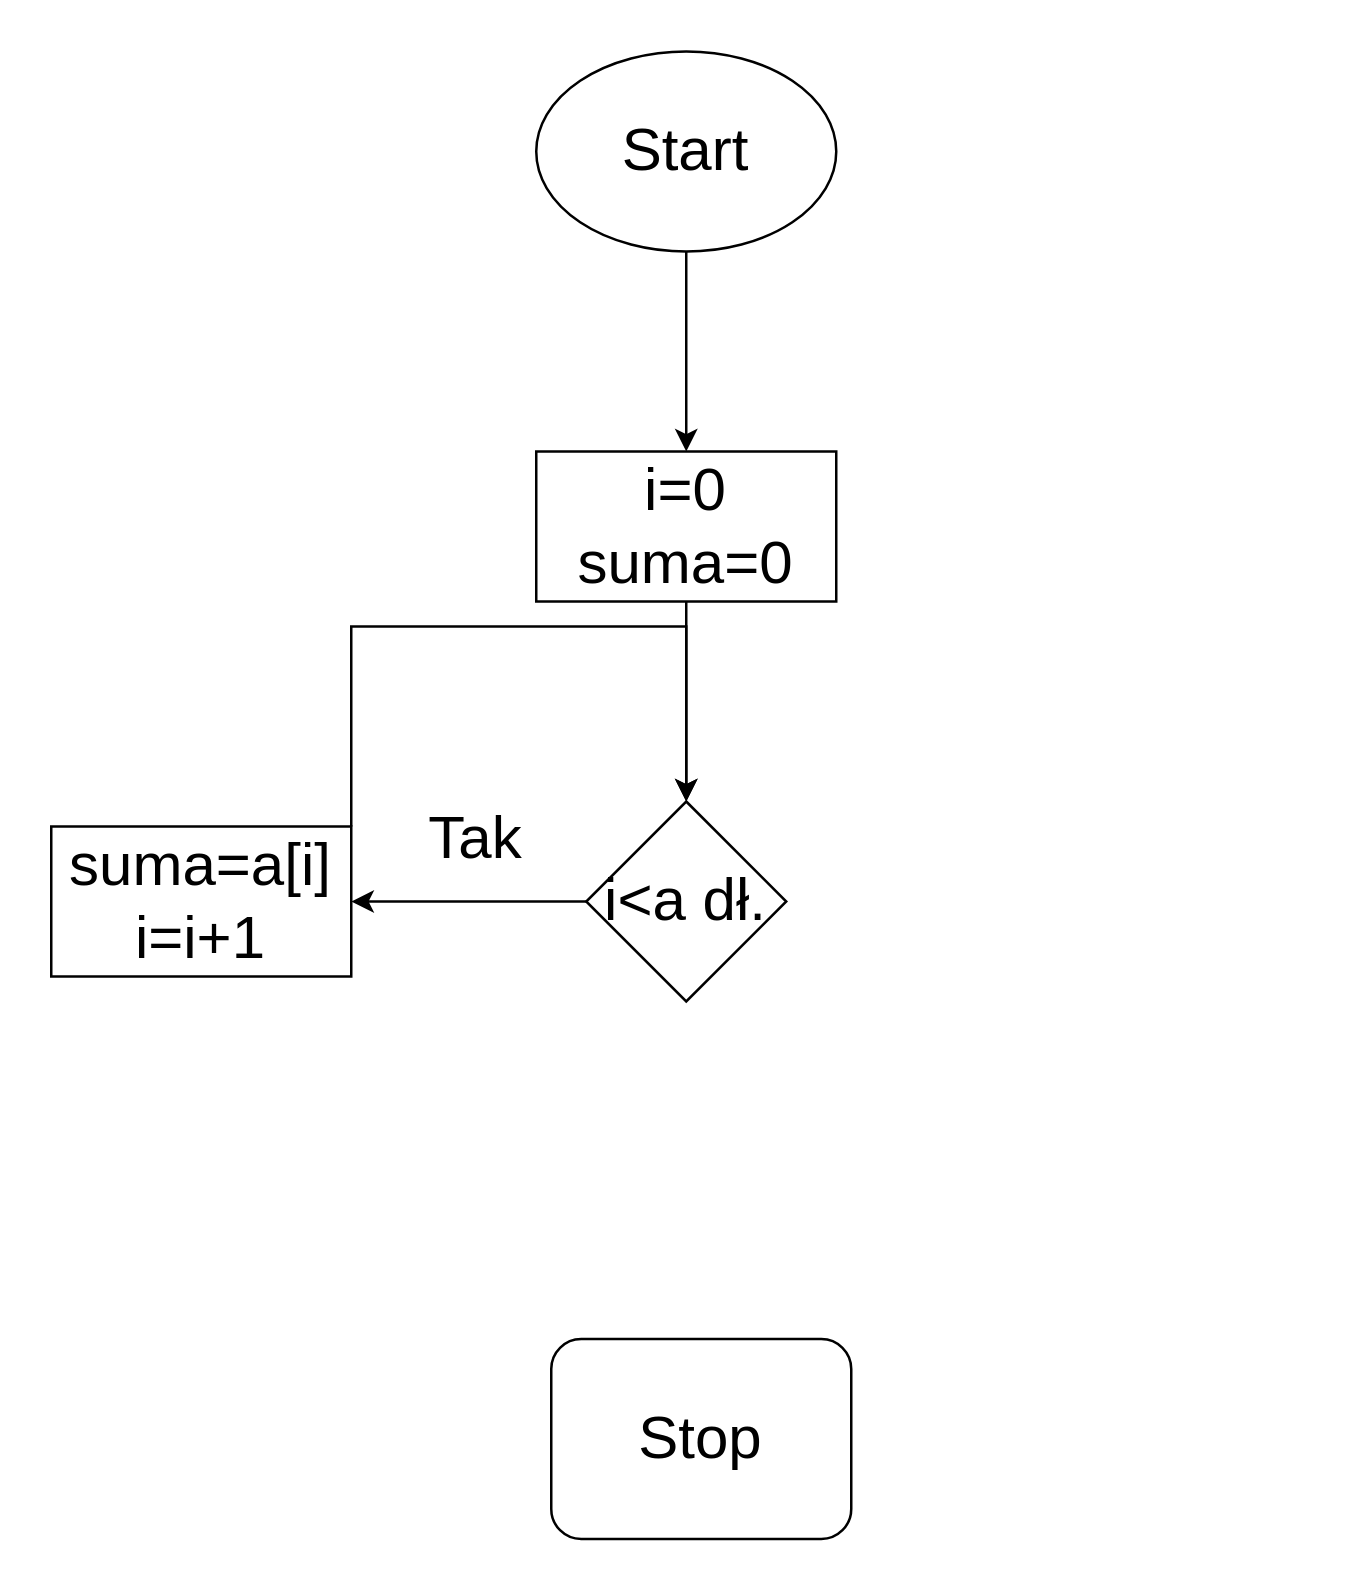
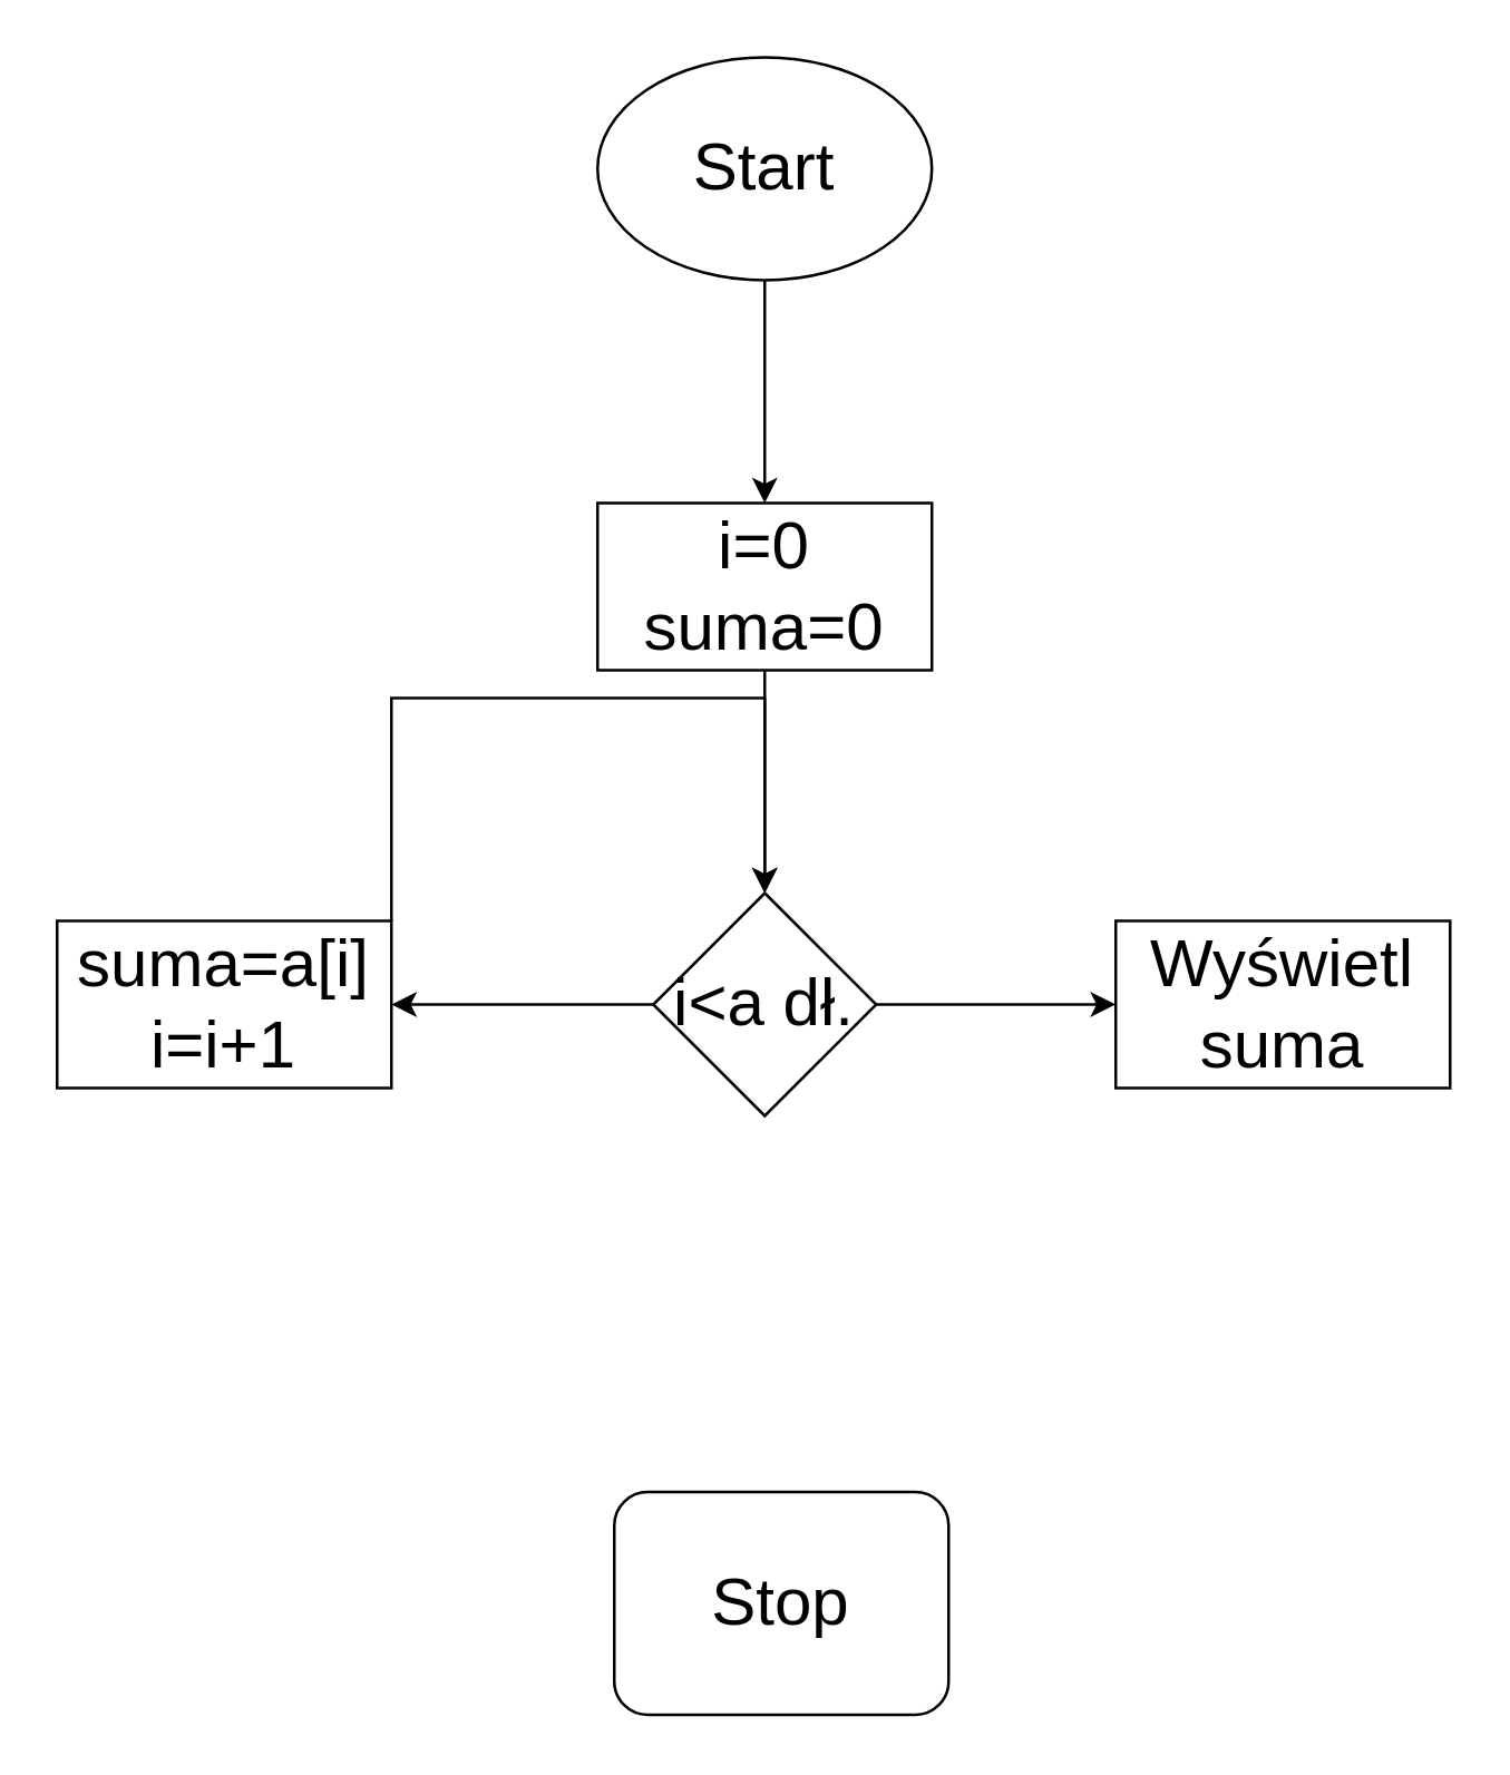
  <mxCell id="0" />
  <mxCell id="1" parent="0" />
  <mxCell id="2" value="Stop" style="whiteSpace=wrap;html=1;fontSize=24;rounded=1;" vertex="1" parent="1"><mxGeometry x="220" y="535" width="120" height="80" as="geometry" /></mxCell>
  <mxCell id="3" style="edgeStyle=orthogonalEdgeStyle;rounded=0;orthogonalLoop=1;jettySize=auto;html=1;entryX=0.5;entryY=0;entryDx=0;entryDy=0;fontSize=24;" edge="1" parent="1" source="4" target="6"><mxGeometry relative="1" as="geometry" /></mxCell>
  <mxCell id="4" value="Start" style="ellipse;whiteSpace=wrap;html=1;fontSize=24;" vertex="1" parent="1"><mxGeometry x="214" y="20" width="120" height="80" as="geometry" /></mxCell>
  <mxCell id="5" style="edgeStyle=orthogonalEdgeStyle;rounded=0;orthogonalLoop=1;jettySize=auto;html=1;entryX=0.5;entryY=0;entryDx=0;entryDy=0;fontSize=24;" edge="1" parent="1" source="6" target="9"><mxGeometry relative="1" as="geometry" /></mxCell>
  <mxCell id="6" value="i=0&lt;br&gt;suma=0" style="rounded=0;whiteSpace=wrap;html=1;fontSize=24;" vertex="1" parent="1"><mxGeometry x="214" y="180" width="120" height="60" as="geometry" /></mxCell>
  <mxCell id="7" style="edgeStyle=orthogonalEdgeStyle;rounded=0;orthogonalLoop=1;jettySize=auto;html=1;entryX=1;entryY=0.5;entryDx=0;entryDy=0;fontSize=24;" edge="1" parent="1" source="9" target="11"><mxGeometry relative="1" as="geometry" /></mxCell>
+ <mxCell id="8" style="edgeStyle=orthogonalEdgeStyle;rounded=0;orthogonalLoop=1;jettySize=auto;html=1;fontSize=24;entryX=0;entryY=0.5;entryDx=0;entryDy=0;" edge="1" parent="1" source="9" target="13"><mxGeometry relative="1" as="geometry"><mxPoint x="394" y="360" as="targetPoint" /></mxGeometry></mxCell>
  <mxCell id="9" value="i&amp;lt;a dł." style="rhombus;whiteSpace=wrap;html=1;fontSize=24;" vertex="1" parent="1"><mxGeometry x="234" y="320" width="80" height="80" as="geometry" /></mxCell>
  <mxCell id="10" style="edgeStyle=orthogonalEdgeStyle;rounded=0;orthogonalLoop=1;jettySize=auto;html=1;fontSize=24;entryX=0.5;entryY=0;entryDx=0;entryDy=0;" edge="1" parent="1" source="11" target="9"><mxGeometry relative="1" as="geometry"><mxPoint x="270" y="250" as="targetPoint" /><Array as="points"><mxPoint x="140" y="250" /><mxPoint x="274" y="250" /></Array></mxGeometry></mxCell>
  <mxCell id="11" value="suma=a[i]&lt;br&gt;i=i+1" style="rounded=0;whiteSpace=wrap;html=1;fontSize=24;" vertex="1" parent="1"><mxGeometry x="20" y="330" width="120" height="60" as="geometry" /></mxCell>
- <mxCell id="12" value="Tak" style="text;html=1;strokeColor=none;fillColor=none;align=center;verticalAlign=middle;whiteSpace=wrap;rounded=0;fontSize=24;" vertex="1" parent="1"><mxGeometry x="160" y="320" width="60" height="30" as="geometry" /></mxCell>
+ <mxCell id="13" value="Wyświetl suma" style="rounded=0;whiteSpace=wrap;html=1;fontSize=24;" vertex="1" parent="1"><mxGeometry x="400" y="330" width="120" height="60" as="geometry" /></mxCell>
